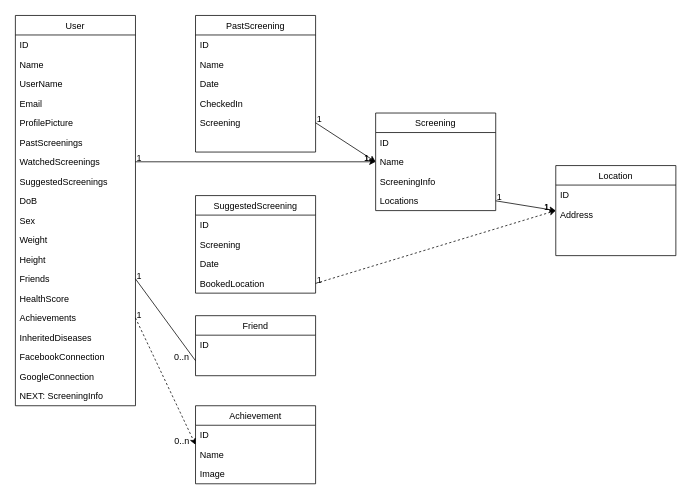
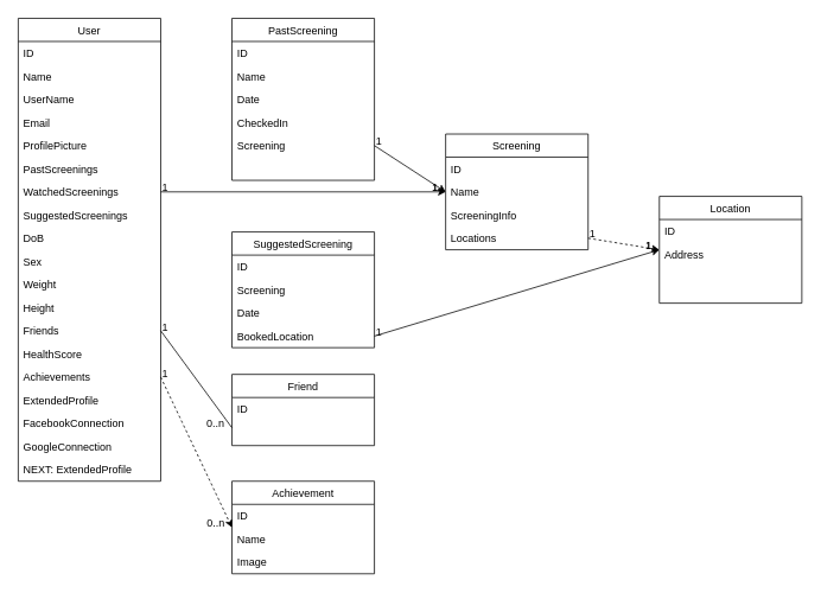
  <mxCell id="0" />
  <mxCell id="1" parent="0" />
  <mxCell id="2" value="User" style="swimlane;fontStyle=0;align=center;verticalAlign=top;childLayout=stackLayout;horizontal=1;startSize=26;horizontalStack=0;resizeParent=1;resizeLast=0;collapsible=1;marginBottom=0;rounded=0;shadow=0;strokeWidth=1;" parent="1" vertex="1"><mxGeometry x="20" y="20" width="160" height="520" as="geometry"><mxRectangle x="40" y="40" width="160" height="26" as="alternateBounds" /></mxGeometry></mxCell>
  <mxCell id="3" value="ID" style="text;align=left;verticalAlign=top;spacingLeft=4;spacingRight=4;overflow=hidden;rotatable=0;points=[[0,0.5],[1,0.5]];portConstraint=eastwest;rounded=0;shadow=0;html=0;" vertex="1" parent="2"><mxGeometry y="26" width="160" height="26" as="geometry" /></mxCell>
  <mxCell id="4" value="Name" style="text;align=left;verticalAlign=top;spacingLeft=4;spacingRight=4;overflow=hidden;rotatable=0;points=[[0,0.5],[1,0.5]];portConstraint=eastwest;" parent="2" vertex="1"><mxGeometry y="52" width="160" height="26" as="geometry" /></mxCell>
  <mxCell id="5" value="UserName" style="text;align=left;verticalAlign=top;spacingLeft=4;spacingRight=4;overflow=hidden;rotatable=0;points=[[0,0.5],[1,0.5]];portConstraint=eastwest;rounded=0;shadow=0;html=0;" vertex="1" parent="2"><mxGeometry y="78" width="160" height="26" as="geometry" /></mxCell>
  <mxCell id="6" value="Email" style="text;align=left;verticalAlign=top;spacingLeft=4;spacingRight=4;overflow=hidden;rotatable=0;points=[[0,0.5],[1,0.5]];portConstraint=eastwest;rounded=0;shadow=0;html=0;" parent="2" vertex="1"><mxGeometry y="104" width="160" height="26" as="geometry" /></mxCell>
  <mxCell id="7" value="ProfilePicture" style="text;align=left;verticalAlign=top;spacingLeft=4;spacingRight=4;overflow=hidden;rotatable=0;points=[[0,0.5],[1,0.5]];portConstraint=eastwest;rounded=0;shadow=0;html=0;" vertex="1" parent="2"><mxGeometry y="130" width="160" height="26" as="geometry" /></mxCell>
  <mxCell id="8" value="PastScreenings" style="text;align=left;verticalAlign=top;spacingLeft=4;spacingRight=4;overflow=hidden;rotatable=0;points=[[0,0.5],[1,0.5]];portConstraint=eastwest;rounded=0;shadow=0;html=0;" vertex="1" parent="2"><mxGeometry y="156" width="160" height="26" as="geometry" /></mxCell>
  <mxCell id="9" value="WatchedScreenings" style="text;align=left;verticalAlign=top;spacingLeft=4;spacingRight=4;overflow=hidden;rotatable=0;points=[[0,0.5],[1,0.5]];portConstraint=eastwest;rounded=0;shadow=0;html=0;" vertex="1" parent="2"><mxGeometry y="182" width="160" height="26" as="geometry" /></mxCell>
  <mxCell id="10" value="SuggestedScreenings" style="text;align=left;verticalAlign=top;spacingLeft=4;spacingRight=4;overflow=hidden;rotatable=0;points=[[0,0.5],[1,0.5]];portConstraint=eastwest;rounded=0;shadow=0;html=0;" vertex="1" parent="2"><mxGeometry y="208" width="160" height="26" as="geometry" /></mxCell>
  <mxCell id="11" value="DoB" style="text;align=left;verticalAlign=top;spacingLeft=4;spacingRight=4;overflow=hidden;rotatable=0;points=[[0,0.5],[1,0.5]];portConstraint=eastwest;rounded=0;shadow=0;html=0;" parent="2" vertex="1"><mxGeometry y="234" width="160" height="26" as="geometry" /></mxCell>
  <mxCell id="12" value="Sex" style="text;align=left;verticalAlign=top;spacingLeft=4;spacingRight=4;overflow=hidden;rotatable=0;points=[[0,0.5],[1,0.5]];portConstraint=eastwest;rounded=0;shadow=0;html=0;" vertex="1" parent="2"><mxGeometry y="260" width="160" height="26" as="geometry" /></mxCell>
  <mxCell id="13" value="Weight" style="text;align=left;verticalAlign=top;spacingLeft=4;spacingRight=4;overflow=hidden;rotatable=0;points=[[0,0.5],[1,0.5]];portConstraint=eastwest;rounded=0;shadow=0;html=0;" vertex="1" parent="2"><mxGeometry y="286" width="160" height="26" as="geometry" /></mxCell>
  <mxCell id="14" value="Height" style="text;align=left;verticalAlign=top;spacingLeft=4;spacingRight=4;overflow=hidden;rotatable=0;points=[[0,0.5],[1,0.5]];portConstraint=eastwest;rounded=0;shadow=0;html=0;" vertex="1" parent="2"><mxGeometry y="312" width="160" height="26" as="geometry" /></mxCell>
  <mxCell id="15" value="Friends" style="text;align=left;verticalAlign=top;spacingLeft=4;spacingRight=4;overflow=hidden;rotatable=0;points=[[0,0.5],[1,0.5]];portConstraint=eastwest;rounded=0;shadow=0;html=0;" vertex="1" parent="2"><mxGeometry y="338" width="160" height="26" as="geometry" /></mxCell>
  <mxCell id="16" value="HealthScore" style="text;align=left;verticalAlign=top;spacingLeft=4;spacingRight=4;overflow=hidden;rotatable=0;points=[[0,0.5],[1,0.5]];portConstraint=eastwest;rounded=0;shadow=0;html=0;" vertex="1" parent="2"><mxGeometry y="364" width="160" height="26" as="geometry" /></mxCell>
  <mxCell id="17" value="Achievements" style="text;align=left;verticalAlign=top;spacingLeft=4;spacingRight=4;overflow=hidden;rotatable=0;points=[[0,0.5],[1,0.5]];portConstraint=eastwest;rounded=0;shadow=0;html=0;" vertex="1" parent="2"><mxGeometry y="390" width="160" height="26" as="geometry" /></mxCell>
- <mxCell id="18" value="InheritedDiseases" style="text;align=left;verticalAlign=top;spacingLeft=4;spacingRight=4;overflow=hidden;rotatable=0;points=[[0,0.5],[1,0.5]];portConstraint=eastwest;rounded=0;shadow=0;html=0;" vertex="1" parent="2"><mxGeometry y="416" width="160" height="26" as="geometry" /></mxCell>
+ <mxCell id="18" value="ExtendedProfile" style="text;align=left;verticalAlign=top;spacingLeft=4;spacingRight=4;overflow=hidden;rotatable=0;points=[[0,0.5],[1,0.5]];portConstraint=eastwest;rounded=0;shadow=0;html=0;" vertex="1" parent="2"><mxGeometry y="416" width="160" height="26" as="geometry" /></mxCell>
  <mxCell id="19" value="FacebookConnection" style="text;align=left;verticalAlign=top;spacingLeft=4;spacingRight=4;overflow=hidden;rotatable=0;points=[[0,0.5],[1,0.5]];portConstraint=eastwest;rounded=0;shadow=0;html=0;" vertex="1" parent="2"><mxGeometry y="442" width="160" height="26" as="geometry" /></mxCell>
  <mxCell id="20" value="GoogleConnection" style="text;align=left;verticalAlign=top;spacingLeft=4;spacingRight=4;overflow=hidden;rotatable=0;points=[[0,0.5],[1,0.5]];portConstraint=eastwest;rounded=0;shadow=0;html=0;" vertex="1" parent="2"><mxGeometry y="468" width="160" height="26" as="geometry" /></mxCell>
- <mxCell id="21" value="NEXT: ScreeningInfo" style="text;align=left;verticalAlign=top;spacingLeft=4;spacingRight=4;overflow=hidden;rotatable=0;points=[[0,0.5],[1,0.5]];portConstraint=eastwest;rounded=0;shadow=0;html=0;" vertex="1" parent="2"><mxGeometry y="494" width="160" height="26" as="geometry" /></mxCell>
+ <mxCell id="21" value="NEXT: ExtendedProfile" style="text;align=left;verticalAlign=top;spacingLeft=4;spacingRight=4;overflow=hidden;rotatable=0;points=[[0,0.5],[1,0.5]];portConstraint=eastwest;rounded=0;shadow=0;html=0;" vertex="1" parent="2"><mxGeometry y="494" width="160" height="26" as="geometry" /></mxCell>
  <mxCell id="22" value="PastScreening" style="swimlane;fontStyle=0;align=center;verticalAlign=top;childLayout=stackLayout;horizontal=1;startSize=26;horizontalStack=0;resizeParent=1;resizeLast=0;collapsible=1;marginBottom=0;rounded=0;shadow=0;strokeWidth=1;" parent="1" vertex="1"><mxGeometry x="260" y="20" width="160" height="182" as="geometry"><mxRectangle x="550" y="140" width="160" height="26" as="alternateBounds" /></mxGeometry></mxCell>
  <mxCell id="23" value="ID" style="text;align=left;verticalAlign=top;spacingLeft=4;spacingRight=4;overflow=hidden;rotatable=0;points=[[0,0.5],[1,0.5]];portConstraint=eastwest;rounded=0;shadow=0;html=0;" vertex="1" parent="22"><mxGeometry y="26" width="160" height="26" as="geometry" /></mxCell>
  <mxCell id="24" value="Name" style="text;align=left;verticalAlign=top;spacingLeft=4;spacingRight=4;overflow=hidden;rotatable=0;points=[[0,0.5],[1,0.5]];portConstraint=eastwest;" parent="22" vertex="1"><mxGeometry y="52" width="160" height="26" as="geometry" /></mxCell>
  <mxCell id="25" value="Date" style="text;align=left;verticalAlign=top;spacingLeft=4;spacingRight=4;overflow=hidden;rotatable=0;points=[[0,0.5],[1,0.5]];portConstraint=eastwest;rounded=0;shadow=0;html=0;" parent="22" vertex="1"><mxGeometry y="78" width="160" height="26" as="geometry" /></mxCell>
  <mxCell id="26" value="CheckedIn" style="text;align=left;verticalAlign=top;spacingLeft=4;spacingRight=4;overflow=hidden;rotatable=0;points=[[0,0.5],[1,0.5]];portConstraint=eastwest;rounded=0;shadow=0;html=0;" vertex="1" parent="22"><mxGeometry y="104" width="160" height="26" as="geometry" /></mxCell>
  <mxCell id="27" value="Screening" style="text;align=left;verticalAlign=top;spacingLeft=4;spacingRight=4;overflow=hidden;rotatable=0;points=[[0,0.5],[1,0.5]];portConstraint=eastwest;rounded=0;shadow=0;html=0;" vertex="1" parent="22"><mxGeometry y="130" width="160" height="26" as="geometry" /></mxCell>
  <mxCell id="28" value="Screening" style="swimlane;fontStyle=0;align=center;verticalAlign=top;childLayout=stackLayout;horizontal=1;startSize=26;horizontalStack=0;resizeParent=1;resizeLast=0;collapsible=1;marginBottom=0;rounded=0;shadow=0;strokeWidth=1;" vertex="1" parent="1"><mxGeometry x="500" y="150" width="160" height="130" as="geometry"><mxRectangle x="550" y="140" width="160" height="26" as="alternateBounds" /></mxGeometry></mxCell>
  <mxCell id="29" value="ID" style="text;align=left;verticalAlign=top;spacingLeft=4;spacingRight=4;overflow=hidden;rotatable=0;points=[[0,0.5],[1,0.5]];portConstraint=eastwest;rounded=0;shadow=0;html=0;" vertex="1" parent="28"><mxGeometry y="26" width="160" height="26" as="geometry" /></mxCell>
  <mxCell id="30" value="Name" style="text;align=left;verticalAlign=top;spacingLeft=4;spacingRight=4;overflow=hidden;rotatable=0;points=[[0,0.5],[1,0.5]];portConstraint=eastwest;" vertex="1" parent="28"><mxGeometry y="52" width="160" height="26" as="geometry" /></mxCell>
  <mxCell id="31" value="ScreeningInfo" style="text;align=left;verticalAlign=top;spacingLeft=4;spacingRight=4;overflow=hidden;rotatable=0;points=[[0,0.5],[1,0.5]];portConstraint=eastwest;rounded=0;shadow=0;html=0;" vertex="1" parent="28"><mxGeometry y="78" width="160" height="26" as="geometry" /></mxCell>
  <mxCell id="32" value="Locations" style="text;align=left;verticalAlign=top;spacingLeft=4;spacingRight=4;overflow=hidden;rotatable=0;points=[[0,0.5],[1,0.5]];portConstraint=eastwest;rounded=0;shadow=0;html=0;" vertex="1" parent="28"><mxGeometry y="104" width="160" height="26" as="geometry" /></mxCell>
  <mxCell id="33" value="Achievement" style="swimlane;fontStyle=0;align=center;verticalAlign=top;childLayout=stackLayout;horizontal=1;startSize=26;horizontalStack=0;resizeParent=1;resizeLast=0;collapsible=1;marginBottom=0;rounded=0;shadow=0;strokeWidth=1;" vertex="1" parent="1"><mxGeometry x="260" y="540" width="160" height="104" as="geometry"><mxRectangle x="550" y="140" width="160" height="26" as="alternateBounds" /></mxGeometry></mxCell>
  <mxCell id="34" value="ID" style="text;align=left;verticalAlign=top;spacingLeft=4;spacingRight=4;overflow=hidden;rotatable=0;points=[[0,0.5],[1,0.5]];portConstraint=eastwest;rounded=0;shadow=0;html=0;" vertex="1" parent="33"><mxGeometry y="26" width="160" height="26" as="geometry" /></mxCell>
  <mxCell id="35" value="Name" style="text;align=left;verticalAlign=top;spacingLeft=4;spacingRight=4;overflow=hidden;rotatable=0;points=[[0,0.5],[1,0.5]];portConstraint=eastwest;" vertex="1" parent="33"><mxGeometry y="52" width="160" height="26" as="geometry" /></mxCell>
  <mxCell id="36" value="Image" style="text;align=left;verticalAlign=top;spacingLeft=4;spacingRight=4;overflow=hidden;rotatable=0;points=[[0,0.5],[1,0.5]];portConstraint=eastwest;rounded=0;shadow=0;html=0;" vertex="1" parent="33"><mxGeometry y="78" width="160" height="26" as="geometry" /></mxCell>
  <mxCell id="37" value="" style="endArrow=classic;shadow=0;strokeWidth=1;rounded=0;endFill=1;exitX=1;exitY=0.5;exitDx=0;exitDy=0;entryX=0;entryY=0.5;entryDx=0;entryDy=0;dashed=1;" edge="1" parent="1" source="17" target="33"><mxGeometry x="0.5" y="41" relative="1" as="geometry"><mxPoint x="160" y="473" as="sourcePoint" /><mxPoint x="280" y="358" as="targetPoint" /><mxPoint x="-40" y="32" as="offset" /></mxGeometry></mxCell>
  <mxCell id="38" value="1" style="resizable=0;align=left;verticalAlign=bottom;labelBackgroundColor=none;fontSize=12;" connectable="0" vertex="1" parent="37"><mxGeometry x="-1" relative="1" as="geometry"><mxPoint y="4" as="offset" /></mxGeometry></mxCell>
  <mxCell id="39" value="0..n" style="resizable=0;align=right;verticalAlign=bottom;labelBackgroundColor=none;fontSize=12;" connectable="0" vertex="1" parent="37"><mxGeometry x="1" relative="1" as="geometry"><mxPoint x="-7" y="4" as="offset" /></mxGeometry></mxCell>
  <mxCell id="40" value="" style="endArrow=classic;shadow=0;strokeWidth=1;rounded=0;endFill=1;entryX=0;entryY=0.5;entryDx=0;entryDy=0;exitX=1;exitY=0.5;exitDx=0;exitDy=0;" edge="1" parent="1" source="27" target="28"><mxGeometry x="0.5" y="41" relative="1" as="geometry"><mxPoint x="480" y="223" as="sourcePoint" /><mxPoint x="600" y="200" as="targetPoint" /><mxPoint x="-40" y="32" as="offset" /></mxGeometry></mxCell>
  <mxCell id="41" value="1" style="resizable=0;align=left;verticalAlign=bottom;labelBackgroundColor=none;fontSize=12;" connectable="0" vertex="1" parent="40"><mxGeometry x="-1" relative="1" as="geometry"><mxPoint y="4" as="offset" /></mxGeometry></mxCell>
  <mxCell id="42" value="1" style="resizable=0;align=right;verticalAlign=bottom;labelBackgroundColor=none;fontSize=12;" connectable="0" vertex="1" parent="40"><mxGeometry x="1" relative="1" as="geometry"><mxPoint x="-7" y="4" as="offset" /></mxGeometry></mxCell>
  <mxCell id="43" value="Friend" style="swimlane;fontStyle=0;align=center;verticalAlign=top;childLayout=stackLayout;horizontal=1;startSize=26;horizontalStack=0;resizeParent=1;resizeLast=0;collapsible=1;marginBottom=0;rounded=0;shadow=0;strokeWidth=1;" vertex="1" parent="1"><mxGeometry x="260" y="420" width="160" height="80" as="geometry"><mxRectangle x="550" y="140" width="160" height="26" as="alternateBounds" /></mxGeometry></mxCell>
  <mxCell id="44" value="ID" style="text;align=left;verticalAlign=top;spacingLeft=4;spacingRight=4;overflow=hidden;rotatable=0;points=[[0,0.5],[1,0.5]];portConstraint=eastwest;rounded=0;shadow=0;html=0;" vertex="1" parent="43"><mxGeometry y="26" width="160" height="26" as="geometry" /></mxCell>
  <mxCell id="45" value="" style="endArrow=none;shadow=0;strokeWidth=1;rounded=0;endFill=1;exitX=1;exitY=0.5;exitDx=0;exitDy=0;entryX=0;entryY=0.75;entryDx=0;entryDy=0;" edge="1" parent="1" source="15" target="43"><mxGeometry x="0.5" y="41" relative="1" as="geometry"><mxPoint x="190" y="355" as="sourcePoint" /><mxPoint x="310" y="390" as="targetPoint" /><mxPoint x="-40" y="32" as="offset" /></mxGeometry></mxCell>
  <mxCell id="46" value="1" style="resizable=0;align=left;verticalAlign=bottom;labelBackgroundColor=none;fontSize=12;" connectable="0" vertex="1" parent="45"><mxGeometry x="-1" relative="1" as="geometry"><mxPoint y="4" as="offset" /></mxGeometry></mxCell>
  <mxCell id="47" value="0..n" style="resizable=0;align=right;verticalAlign=bottom;labelBackgroundColor=none;fontSize=12;" connectable="0" vertex="1" parent="45"><mxGeometry x="1" relative="1" as="geometry"><mxPoint x="-7" y="4" as="offset" /></mxGeometry></mxCell>
  <mxCell id="48" value="" style="endArrow=classic;shadow=0;strokeWidth=1;rounded=0;endFill=1;exitX=1;exitY=0.5;exitDx=0;exitDy=0;entryX=0;entryY=0.5;entryDx=0;entryDy=0;" edge="1" parent="1" source="9" target="28"><mxGeometry x="0.5" y="41" relative="1" as="geometry"><mxPoint x="470" y="173" as="sourcePoint" /><mxPoint x="530" y="140" as="targetPoint" /><mxPoint x="-40" y="32" as="offset" /></mxGeometry></mxCell>
  <mxCell id="49" value="1" style="resizable=0;align=left;verticalAlign=bottom;labelBackgroundColor=none;fontSize=12;" connectable="0" vertex="1" parent="48"><mxGeometry x="-1" relative="1" as="geometry"><mxPoint y="4" as="offset" /></mxGeometry></mxCell>
  <mxCell id="50" value="1" style="resizable=0;align=right;verticalAlign=bottom;labelBackgroundColor=none;fontSize=12;" connectable="0" vertex="1" parent="48"><mxGeometry x="1" relative="1" as="geometry"><mxPoint x="-7" y="4" as="offset" /></mxGeometry></mxCell>
  <mxCell id="51" value="Location" style="swimlane;fontStyle=0;align=center;verticalAlign=top;childLayout=stackLayout;horizontal=1;startSize=26;horizontalStack=0;resizeParent=1;resizeLast=0;collapsible=1;marginBottom=0;rounded=0;shadow=0;strokeWidth=1;" vertex="1" parent="1"><mxGeometry x="740" y="220" width="160" height="120" as="geometry"><mxRectangle x="550" y="140" width="160" height="26" as="alternateBounds" /></mxGeometry></mxCell>
  <mxCell id="52" value="ID" style="text;align=left;verticalAlign=top;spacingLeft=4;spacingRight=4;overflow=hidden;rotatable=0;points=[[0,0.5],[1,0.5]];portConstraint=eastwest;rounded=0;shadow=0;html=0;" vertex="1" parent="51"><mxGeometry y="26" width="160" height="26" as="geometry" /></mxCell>
  <mxCell id="53" value="Address" style="text;align=left;verticalAlign=top;spacingLeft=4;spacingRight=4;overflow=hidden;rotatable=0;points=[[0,0.5],[1,0.5]];portConstraint=eastwest;rounded=0;shadow=0;html=0;" vertex="1" parent="51"><mxGeometry y="52" width="160" height="26" as="geometry" /></mxCell>
- <mxCell id="54" value="" style="endArrow=classic;shadow=0;strokeWidth=1;rounded=0;endFill=1;entryX=0;entryY=0.5;entryDx=0;entryDy=0;exitX=1;exitY=0.5;exitDx=0;exitDy=0;" edge="1" parent="1" source="32" target="51"><mxGeometry x="0.5" y="41" relative="1" as="geometry"><mxPoint x="450" y="350" as="sourcePoint" /><mxPoint x="530" y="381" as="targetPoint" /><mxPoint x="-40" y="32" as="offset" /></mxGeometry></mxCell>
+ <mxCell id="54" value="" style="endArrow=classic;shadow=0;strokeWidth=1;rounded=0;endFill=1;entryX=0;entryY=0.5;entryDx=0;entryDy=0;exitX=1;exitY=0.5;exitDx=0;exitDy=0;dashed=1;" edge="1" parent="1" source="32" target="51"><mxGeometry x="0.5" y="41" relative="1" as="geometry"><mxPoint x="450" y="350" as="sourcePoint" /><mxPoint x="530" y="381" as="targetPoint" /><mxPoint x="-40" y="32" as="offset" /></mxGeometry></mxCell>
  <mxCell id="55" value="1" style="resizable=0;align=left;verticalAlign=bottom;labelBackgroundColor=none;fontSize=12;" connectable="0" vertex="1" parent="54"><mxGeometry x="-1" relative="1" as="geometry"><mxPoint y="4" as="offset" /></mxGeometry></mxCell>
  <mxCell id="56" value="1" style="resizable=0;align=right;verticalAlign=bottom;labelBackgroundColor=none;fontSize=12;" connectable="0" vertex="1" parent="54"><mxGeometry x="1" relative="1" as="geometry"><mxPoint x="-7" y="4" as="offset" /></mxGeometry></mxCell>
  <mxCell id="57" value="SuggestedScreening" style="swimlane;fontStyle=0;align=center;verticalAlign=top;childLayout=stackLayout;horizontal=1;startSize=26;horizontalStack=0;resizeParent=1;resizeLast=0;collapsible=1;marginBottom=0;rounded=0;shadow=0;strokeWidth=1;" vertex="1" parent="1"><mxGeometry x="260" y="260" width="160" height="130" as="geometry"><mxRectangle x="550" y="140" width="160" height="26" as="alternateBounds" /></mxGeometry></mxCell>
  <mxCell id="58" value="ID" style="text;align=left;verticalAlign=top;spacingLeft=4;spacingRight=4;overflow=hidden;rotatable=0;points=[[0,0.5],[1,0.5]];portConstraint=eastwest;rounded=0;shadow=0;html=0;" vertex="1" parent="57"><mxGeometry y="26" width="160" height="26" as="geometry" /></mxCell>
  <mxCell id="59" value="Screening" style="text;align=left;verticalAlign=top;spacingLeft=4;spacingRight=4;overflow=hidden;rotatable=0;points=[[0,0.5],[1,0.5]];portConstraint=eastwest;rounded=0;shadow=0;html=0;" vertex="1" parent="57"><mxGeometry y="52" width="160" height="26" as="geometry" /></mxCell>
  <mxCell id="60" value="Date" style="text;align=left;verticalAlign=top;spacingLeft=4;spacingRight=4;overflow=hidden;rotatable=0;points=[[0,0.5],[1,0.5]];portConstraint=eastwest;rounded=0;shadow=0;html=0;" vertex="1" parent="57"><mxGeometry y="78" width="160" height="26" as="geometry" /></mxCell>
  <mxCell id="61" value="BookedLocation" style="text;align=left;verticalAlign=top;spacingLeft=4;spacingRight=4;overflow=hidden;rotatable=0;points=[[0,0.5],[1,0.5]];portConstraint=eastwest;rounded=0;shadow=0;html=0;" vertex="1" parent="57"><mxGeometry y="104" width="160" height="26" as="geometry" /></mxCell>
- <mxCell id="62" value="" style="endArrow=classic;shadow=0;strokeWidth=1;rounded=0;endFill=1;entryX=0;entryY=0.5;entryDx=0;entryDy=0;exitX=1;exitY=0.5;exitDx=0;exitDy=0;dashed=1;" edge="1" parent="1" source="61" target="51"><mxGeometry x="0.5" y="41" relative="1" as="geometry"><mxPoint x="530" y="371" as="sourcePoint" /><mxPoint x="610" y="340" as="targetPoint" /><mxPoint x="-40" y="32" as="offset" /></mxGeometry></mxCell>
+ <mxCell id="62" value="" style="endArrow=classic;shadow=0;strokeWidth=1;rounded=0;endFill=1;entryX=0;entryY=0.5;entryDx=0;entryDy=0;exitX=1;exitY=0.5;exitDx=0;exitDy=0;" edge="1" parent="1" source="61" target="51"><mxGeometry x="0.5" y="41" relative="1" as="geometry"><mxPoint x="530" y="371" as="sourcePoint" /><mxPoint x="610" y="340" as="targetPoint" /><mxPoint x="-40" y="32" as="offset" /></mxGeometry></mxCell>
  <mxCell id="63" value="1" style="resizable=0;align=left;verticalAlign=bottom;labelBackgroundColor=none;fontSize=12;" connectable="0" vertex="1" parent="62"><mxGeometry x="-1" relative="1" as="geometry"><mxPoint y="4" as="offset" /></mxGeometry></mxCell>
  <mxCell id="64" value="1" style="resizable=0;align=right;verticalAlign=bottom;labelBackgroundColor=none;fontSize=12;" connectable="0" vertex="1" parent="62"><mxGeometry x="1" relative="1" as="geometry"><mxPoint x="-7" y="4" as="offset" /></mxGeometry></mxCell>
